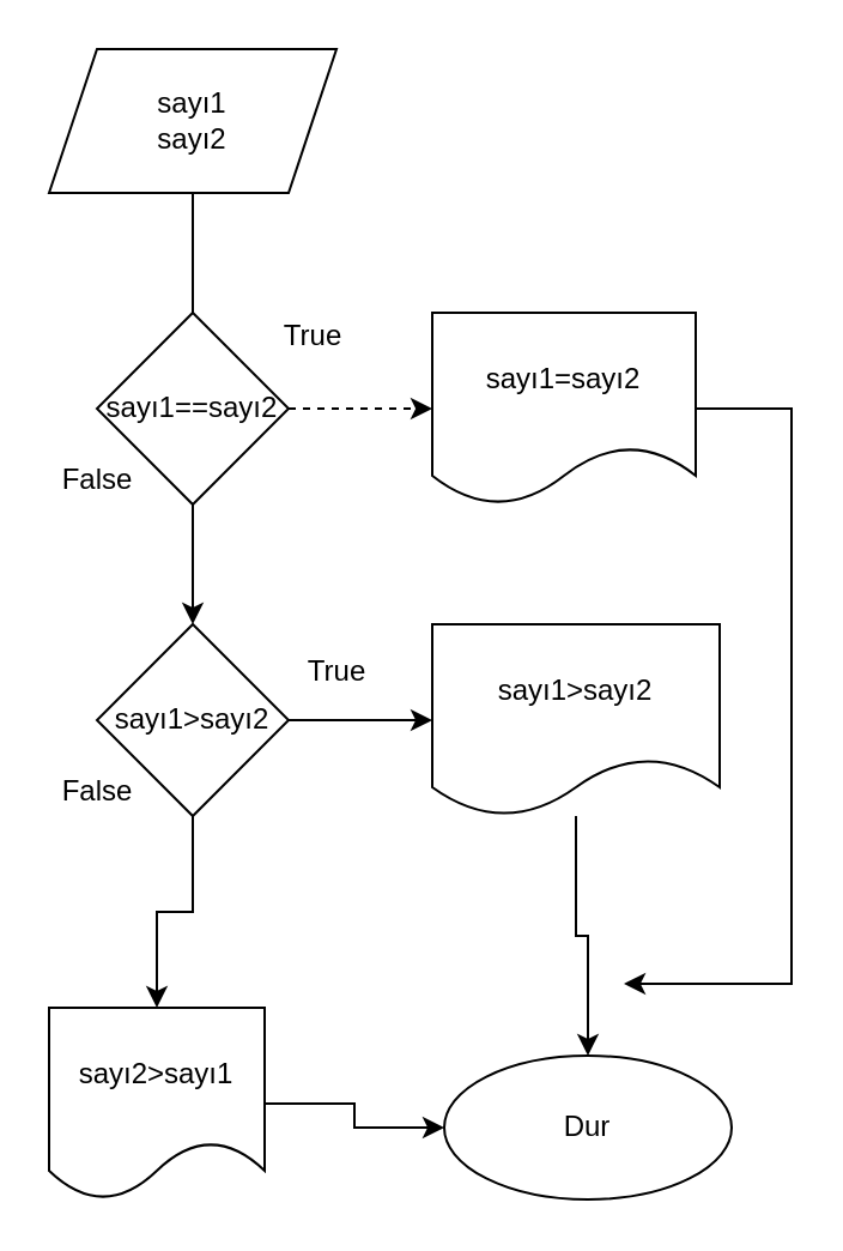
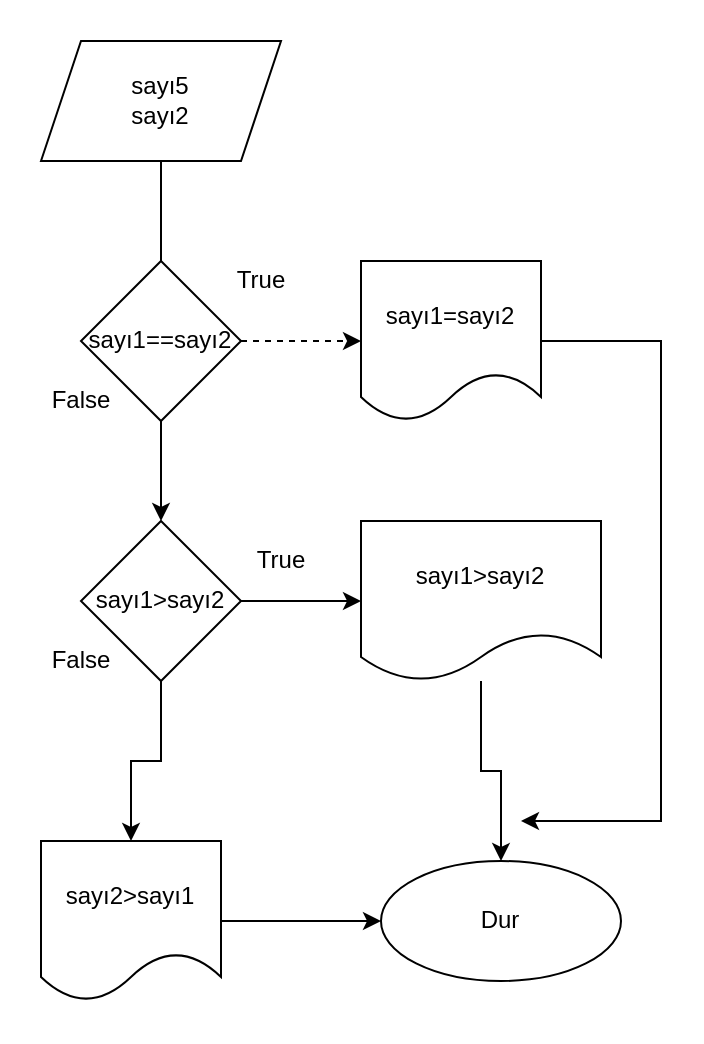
  <mxCell id="0" />
  <mxCell id="1" parent="0" />
  <mxCell id="2" value="" style="edgeStyle=orthogonalEdgeStyle;rounded=0;orthogonalLoop=1;jettySize=auto;html=1;endArrow=none;" edge="1" parent="1" source="3" target="6"><mxGeometry relative="1" as="geometry" /></mxCell>
- <mxCell id="3" value="sayı1&lt;br&gt;sayı2" style="shape=parallelogram;perimeter=parallelogramPerimeter;whiteSpace=wrap;html=1;fixedSize=1;" vertex="1" parent="1"><mxGeometry x="20" y="20" width="120" height="60" as="geometry" /></mxCell>
+ <mxCell id="3" value="sayı5&lt;br&gt;sayı2" style="shape=parallelogram;perimeter=parallelogramPerimeter;whiteSpace=wrap;html=1;fixedSize=1;" vertex="1" parent="1"><mxGeometry x="20" y="20" width="120" height="60" as="geometry" /></mxCell>
  <mxCell id="4" value="" style="edgeStyle=orthogonalEdgeStyle;rounded=0;orthogonalLoop=1;jettySize=auto;html=1;dashed=1;" edge="1" parent="1" source="6" target="10"><mxGeometry relative="1" as="geometry" /></mxCell>
  <mxCell id="5" value="" style="edgeStyle=orthogonalEdgeStyle;rounded=0;orthogonalLoop=1;jettySize=auto;html=1;" edge="1" parent="1" source="6" target="13"><mxGeometry relative="1" as="geometry" /></mxCell>
  <mxCell id="6" value="sayı1==sayı2" style="rhombus;whiteSpace=wrap;html=1;" vertex="1" parent="1"><mxGeometry x="40" y="130" width="80" height="80" as="geometry" /></mxCell>
  <mxCell id="7" value="True" style="text;html=1;align=center;verticalAlign=middle;resizable=0;points=[];autosize=1;strokeColor=none;fillColor=none;" vertex="1" parent="1"><mxGeometry x="110" y="130" width="40" height="20" as="geometry" /></mxCell>
  <mxCell id="8" value="False" style="text;html=1;align=center;verticalAlign=middle;resizable=0;points=[];autosize=1;strokeColor=none;fillColor=none;" vertex="1" parent="1"><mxGeometry x="20" y="190" width="40" height="20" as="geometry" /></mxCell>
  <mxCell id="9" style="edgeStyle=orthogonalEdgeStyle;rounded=0;orthogonalLoop=1;jettySize=auto;html=1;exitX=1;exitY=0.5;exitDx=0;exitDy=0;" edge="1" parent="1" source="10"><mxGeometry relative="1" as="geometry"><mxPoint x="260" y="410" as="targetPoint" /><Array as="points"><mxPoint x="330" y="170" /><mxPoint x="330" y="410" /></Array></mxGeometry></mxCell>
- <mxCell id="10" value="sayı1=sayı2" style="shape=document;whiteSpace=wrap;html=1;boundedLbl=1;" vertex="1" parent="1"><mxGeometry x="180" y="130" width="110" height="80" as="geometry" /></mxCell>
+ <mxCell id="10" value="sayı1=sayı2" style="shape=document;whiteSpace=wrap;html=1;boundedLbl=1;" vertex="1" parent="1"><mxGeometry x="180" y="130" width="90" height="80" as="geometry" /></mxCell>
  <mxCell id="11" value="" style="edgeStyle=orthogonalEdgeStyle;rounded=0;orthogonalLoop=1;jettySize=auto;html=1;" edge="1" parent="1" source="13" target="17"><mxGeometry relative="1" as="geometry" /></mxCell>
  <mxCell id="12" value="" style="edgeStyle=orthogonalEdgeStyle;rounded=0;orthogonalLoop=1;jettySize=auto;html=1;" edge="1" parent="1" source="13" target="19"><mxGeometry relative="1" as="geometry" /></mxCell>
  <mxCell id="13" value="sayı1&amp;gt;sayı2" style="rhombus;whiteSpace=wrap;html=1;" vertex="1" parent="1"><mxGeometry x="40" y="260" width="80" height="80" as="geometry" /></mxCell>
  <mxCell id="14" value="True" style="text;html=1;align=center;verticalAlign=middle;resizable=0;points=[];autosize=1;strokeColor=none;fillColor=none;" vertex="1" parent="1"><mxGeometry x="120" y="270" width="40" height="20" as="geometry" /></mxCell>
  <mxCell id="15" value="False" style="text;html=1;align=center;verticalAlign=middle;resizable=0;points=[];autosize=1;strokeColor=none;fillColor=none;" vertex="1" parent="1"><mxGeometry x="20" y="320" width="40" height="20" as="geometry" /></mxCell>
  <mxCell id="16" value="" style="edgeStyle=orthogonalEdgeStyle;rounded=0;orthogonalLoop=1;jettySize=auto;html=1;" edge="1" parent="1" source="17" target="20"><mxGeometry relative="1" as="geometry" /></mxCell>
  <mxCell id="17" value="sayı1&amp;gt;sayı2" style="shape=document;whiteSpace=wrap;html=1;boundedLbl=1;" vertex="1" parent="1"><mxGeometry x="180" y="260" width="120" height="80" as="geometry" /></mxCell>
  <mxCell id="18" value="" style="edgeStyle=orthogonalEdgeStyle;rounded=0;orthogonalLoop=1;jettySize=auto;html=1;" edge="1" parent="1" source="19" target="20"><mxGeometry relative="1" as="geometry" /></mxCell>
  <mxCell id="19" value="sayı2&amp;gt;sayı1" style="shape=document;whiteSpace=wrap;html=1;boundedLbl=1;" vertex="1" parent="1"><mxGeometry x="20" y="420" width="90" height="80" as="geometry" /></mxCell>
- <mxCell id="20" value="Dur" style="ellipse;whiteSpace=wrap;html=1;" vertex="1" parent="1"><mxGeometry x="185" y="440" width="120" height="60" as="geometry" /></mxCell>
+ <mxCell id="20" value="Dur" style="ellipse;whiteSpace=wrap;html=1;" vertex="1" parent="1"><mxGeometry x="190" y="430" width="120" height="60" as="geometry" /></mxCell>
